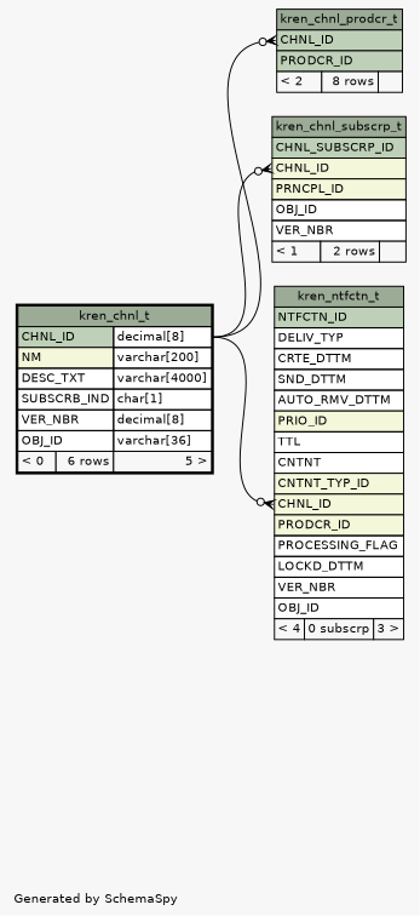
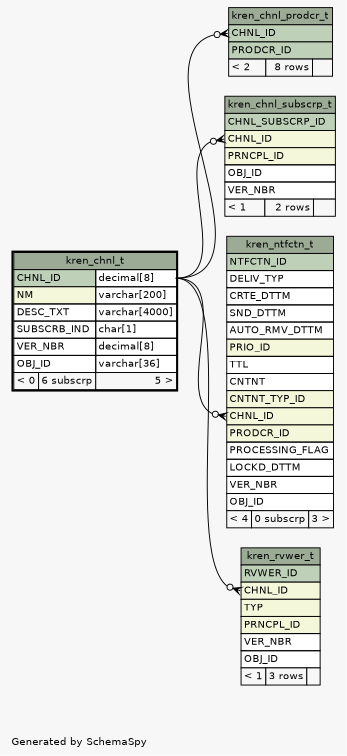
  digraph {
    bgcolor="#f7f7f7"
    fontname=Helvetica
    fontsize=11
    label="\nGenerated by SchemaSpy"
    labeljust=l
    nodesep=0.18
    rankdir=RL
    ranksep=0.46
    node [fontname=Helvetica fontsize=11 shape=plaintext]
    edge [arrowhead=none arrowsize=0.8 arrowtail=crowodot dir=back headport="CHNL_ID.type:e" tailport="CHNL_ID:w"]
    n1 [label=<     <TABLE BORDER="0" CELLBORDER="1" CELLSPACING="0" BGCOLOR="#ffffff">       <TR><TD COLSPAN="3" BGCOLOR="#9bab96" ALIGN="CENTER">kren_chnl_prodcr_t</TD></TR>       <TR><TD PORT="CHNL_ID" COLSPAN="3" BGCOLOR="#bed1b8" ALIGN="LEFT">CHNL_ID</TD></TR>       <TR><TD PORT="PRODCR_ID" COLSPAN="3" BGCOLOR="#bed1b8" ALIGN="LEFT">PRODCR_ID</TD></TR>       <TR><TD ALIGN="LEFT" BGCOLOR="#f7f7f7">&lt; 2</TD><TD ALIGN="RIGHT" BGCOLOR="#f7f7f7">8 rows</TD><TD ALIGN="RIGHT" BGCOLOR="#f7f7f7">  </TD></TR>     </TABLE>>]
-   n2 [label=<     <TABLE BORDER="2" CELLBORDER="1" CELLSPACING="0" BGCOLOR="#ffffff">       <TR><TD COLSPAN="3" BGCOLOR="#9bab96" ALIGN="CENTER">kren_chnl_t</TD></TR>       <TR><TD PORT="CHNL_ID" COLSPAN="2" BGCOLOR="#bed1b8" ALIGN="LEFT">CHNL_ID</TD><TD PORT="CHNL_ID.type" ALIGN="LEFT">decimal[8]</TD></TR>       <TR><TD PORT="NM" COLSPAN="2" BGCOLOR="#f4f7da" ALIGN="LEFT">NM</TD><TD PORT="NM.type" ALIGN="LEFT">varchar[200]</TD></TR>       <TR><TD PORT="DESC_TXT" COLSPAN="2" ALIGN="LEFT">DESC_TXT</TD><TD PORT="DESC_TXT.type" ALIGN="LEFT">varchar[4000]</TD></TR>       <TR><TD PORT="SUBSCRB_IND" COLSPAN="2" ALIGN="LEFT">SUBSCRB_IND</TD><TD PORT="SUBSCRB_IND.type" ALIGN="LEFT">char[1]</TD></TR>       <TR><TD PORT="VER_NBR" COLSPAN="2" ALIGN="LEFT">VER_NBR</TD><TD PORT="VER_NBR.type" ALIGN="LEFT">decimal[8]</TD></TR>       <TR><TD PORT="OBJ_ID" COLSPAN="2" ALIGN="LEFT">OBJ_ID</TD><TD PORT="OBJ_ID.type" ALIGN="LEFT">varchar[36]</TD></TR>       <TR><TD ALIGN="LEFT" BGCOLOR="#f7f7f7">&lt; 0</TD><TD ALIGN="RIGHT" BGCOLOR="#f7f7f7">6 rows</TD><TD ALIGN="RIGHT" BGCOLOR="#f7f7f7">5 &gt;</TD></TR>     </TABLE>>]
+   n2 [label=<     <TABLE BORDER="2" CELLBORDER="1" CELLSPACING="0" BGCOLOR="#ffffff">       <TR><TD COLSPAN="3" BGCOLOR="#9bab96" ALIGN="CENTER">kren_chnl_t</TD></TR>       <TR><TD PORT="CHNL_ID" COLSPAN="2" BGCOLOR="#bed1b8" ALIGN="LEFT">CHNL_ID</TD><TD PORT="CHNL_ID.type" ALIGN="LEFT">decimal[8]</TD></TR>       <TR><TD PORT="NM" COLSPAN="2" BGCOLOR="#f4f7da" ALIGN="LEFT">NM</TD><TD PORT="NM.type" ALIGN="LEFT">varchar[200]</TD></TR>       <TR><TD PORT="DESC_TXT" COLSPAN="2" ALIGN="LEFT">DESC_TXT</TD><TD PORT="DESC_TXT.type" ALIGN="LEFT">varchar[4000]</TD></TR>       <TR><TD PORT="SUBSCRB_IND" COLSPAN="2" ALIGN="LEFT">SUBSCRB_IND</TD><TD PORT="SUBSCRB_IND.type" ALIGN="LEFT">char[1]</TD></TR>       <TR><TD PORT="VER_NBR" COLSPAN="2" ALIGN="LEFT">VER_NBR</TD><TD PORT="VER_NBR.type" ALIGN="LEFT">decimal[8]</TD></TR>       <TR><TD PORT="OBJ_ID" COLSPAN="2" ALIGN="LEFT">OBJ_ID</TD><TD PORT="OBJ_ID.type" ALIGN="LEFT">varchar[36]</TD></TR>       <TR><TD ALIGN="LEFT" BGCOLOR="#f7f7f7">&lt; 0</TD><TD ALIGN="RIGHT" BGCOLOR="#f7f7f7">6 subscrp</TD><TD ALIGN="RIGHT" BGCOLOR="#f7f7f7">5 &gt;</TD></TR>     </TABLE>>]
    n3 [label=<     <TABLE BORDER="0" CELLBORDER="1" CELLSPACING="0" BGCOLOR="#ffffff">       <TR><TD COLSPAN="3" BGCOLOR="#9bab96" ALIGN="CENTER">kren_chnl_subscrp_t</TD></TR>       <TR><TD PORT="CHNL_SUBSCRP_ID" COLSPAN="3" BGCOLOR="#bed1b8" ALIGN="LEFT">CHNL_SUBSCRP_ID</TD></TR>       <TR><TD PORT="CHNL_ID" COLSPAN="3" BGCOLOR="#f4f7da" ALIGN="LEFT">CHNL_ID</TD></TR>       <TR><TD PORT="PRNCPL_ID" COLSPAN="3" BGCOLOR="#f4f7da" ALIGN="LEFT">PRNCPL_ID</TD></TR>       <TR><TD PORT="OBJ_ID" COLSPAN="3" ALIGN="LEFT">OBJ_ID</TD></TR>       <TR><TD PORT="VER_NBR" COLSPAN="3" ALIGN="LEFT">VER_NBR</TD></TR>       <TR><TD ALIGN="LEFT" BGCOLOR="#f7f7f7">&lt; 1</TD><TD ALIGN="RIGHT" BGCOLOR="#f7f7f7">2 rows</TD><TD ALIGN="RIGHT" BGCOLOR="#f7f7f7">  </TD></TR>     </TABLE>>]
    n4 [label=<     <TABLE BORDER="0" CELLBORDER="1" CELLSPACING="0" BGCOLOR="#ffffff">       <TR><TD COLSPAN="3" BGCOLOR="#9bab96" ALIGN="CENTER">kren_ntfctn_t</TD></TR>       <TR><TD PORT="NTFCTN_ID" COLSPAN="3" BGCOLOR="#bed1b8" ALIGN="LEFT">NTFCTN_ID</TD></TR>       <TR><TD PORT="DELIV_TYP" COLSPAN="3" ALIGN="LEFT">DELIV_TYP</TD></TR>       <TR><TD PORT="CRTE_DTTM" COLSPAN="3" ALIGN="LEFT">CRTE_DTTM</TD></TR>       <TR><TD PORT="SND_DTTM" COLSPAN="3" ALIGN="LEFT">SND_DTTM</TD></TR>       <TR><TD PORT="AUTO_RMV_DTTM" COLSPAN="3" ALIGN="LEFT">AUTO_RMV_DTTM</TD></TR>       <TR><TD PORT="PRIO_ID" COLSPAN="3" BGCOLOR="#f4f7da" ALIGN="LEFT">PRIO_ID</TD></TR>       <TR><TD PORT="TTL" COLSPAN="3" ALIGN="LEFT">TTL</TD></TR>       <TR><TD PORT="CNTNT" COLSPAN="3" ALIGN="LEFT">CNTNT</TD></TR>       <TR><TD PORT="CNTNT_TYP_ID" COLSPAN="3" BGCOLOR="#f4f7da" ALIGN="LEFT">CNTNT_TYP_ID</TD></TR>       <TR><TD PORT="CHNL_ID" COLSPAN="3" BGCOLOR="#f4f7da" ALIGN="LEFT">CHNL_ID</TD></TR>       <TR><TD PORT="PRODCR_ID" COLSPAN="3" BGCOLOR="#f4f7da" ALIGN="LEFT">PRODCR_ID</TD></TR>       <TR><TD PORT="PROCESSING_FLAG" COLSPAN="3" ALIGN="LEFT">PROCESSING_FLAG</TD></TR>       <TR><TD PORT="LOCKD_DTTM" COLSPAN="3" ALIGN="LEFT">LOCKD_DTTM</TD></TR>       <TR><TD PORT="VER_NBR" COLSPAN="3" ALIGN="LEFT">VER_NBR</TD></TR>       <TR><TD PORT="OBJ_ID" COLSPAN="3" ALIGN="LEFT">OBJ_ID</TD></TR>       <TR><TD ALIGN="LEFT" BGCOLOR="#f7f7f7">&lt; 4</TD><TD ALIGN="RIGHT" BGCOLOR="#f7f7f7">0 subscrp</TD><TD ALIGN="RIGHT" BGCOLOR="#f7f7f7">3 &gt;</TD></TR>     </TABLE>>]
+   n5 [label=<     <TABLE BORDER="0" CELLBORDER="1" CELLSPACING="0" BGCOLOR="#ffffff">       <TR><TD COLSPAN="3" BGCOLOR="#9bab96" ALIGN="CENTER">kren_rvwer_t</TD></TR>       <TR><TD PORT="RVWER_ID" COLSPAN="3" BGCOLOR="#bed1b8" ALIGN="LEFT">RVWER_ID</TD></TR>       <TR><TD PORT="CHNL_ID" COLSPAN="3" BGCOLOR="#f4f7da" ALIGN="LEFT">CHNL_ID</TD></TR>       <TR><TD PORT="TYP" COLSPAN="3" BGCOLOR="#f4f7da" ALIGN="LEFT">TYP</TD></TR>       <TR><TD PORT="PRNCPL_ID" COLSPAN="3" BGCOLOR="#f4f7da" ALIGN="LEFT">PRNCPL_ID</TD></TR>       <TR><TD PORT="VER_NBR" COLSPAN="3" ALIGN="LEFT">VER_NBR</TD></TR>       <TR><TD PORT="OBJ_ID" COLSPAN="3" ALIGN="LEFT">OBJ_ID</TD></TR>       <TR><TD ALIGN="LEFT" BGCOLOR="#f7f7f7">&lt; 1</TD><TD ALIGN="RIGHT" BGCOLOR="#f7f7f7">3 rows</TD><TD ALIGN="RIGHT" BGCOLOR="#f7f7f7">  </TD></TR>     </TABLE>>]
    n1 -> n2
    n3 -> n2
    n4 -> n2
+   n5 -> n2
  }
